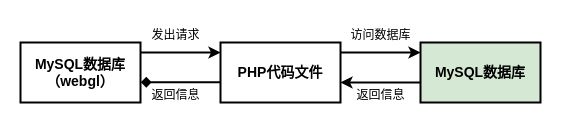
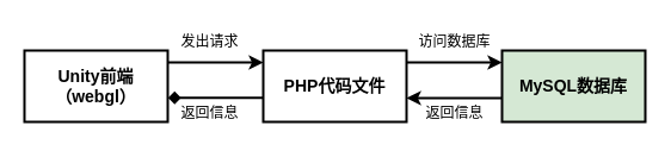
  <mxCell id="0" />
  <mxCell id="1" parent="0" />
  <mxCell id="2" value="" style="edgeStyle=orthogonalEdgeStyle;rounded=0;orthogonalLoop=1;jettySize=auto;html=1;strokeWidth=2;fontSize=14;fontStyle=1" edge="1" parent="1"><mxGeometry relative="1" as="geometry"><mxPoint x="140" y="52" as="sourcePoint" /><mxPoint x="220" y="52" as="targetPoint" /></mxGeometry></mxCell>
- <mxCell id="3" value="MySQL数据库&lt;br style=&quot;font-size: 14px;&quot;&gt;（webgl）" style="rounded=0;whiteSpace=wrap;html=1;strokeWidth=2;fontSize=14;fontStyle=1" vertex="1" parent="1"><mxGeometry x="20" y="42" width="120" height="60" as="geometry" /></mxCell>
+ <mxCell id="3" value="Unity前端&lt;br style=&quot;font-size: 14px;&quot;&gt;（webgl）" style="rounded=0;whiteSpace=wrap;html=1;strokeWidth=2;fontSize=14;fontStyle=1" vertex="1" parent="1"><mxGeometry x="20" y="42" width="120" height="60" as="geometry" /></mxCell>
  <mxCell id="4" value="" style="edgeStyle=orthogonalEdgeStyle;rounded=0;orthogonalLoop=1;jettySize=auto;html=1;strokeWidth=2;fontSize=14;fontStyle=1" edge="1" parent="1"><mxGeometry relative="1" as="geometry"><mxPoint x="340" y="52" as="sourcePoint" /><mxPoint x="420" y="52" as="targetPoint" /></mxGeometry></mxCell>
  <mxCell id="5" value="PHP代码文件" style="rounded=0;whiteSpace=wrap;html=1;strokeWidth=2;fontSize=14;fontStyle=1" vertex="1" parent="1"><mxGeometry x="220" y="42" width="120" height="60" as="geometry" /></mxCell>
  <mxCell id="6" value="MySQL数据库" style="rounded=0;whiteSpace=wrap;html=1;strokeWidth=2;fontSize=14;fontStyle=1;fillColor=#d5e8d4;" vertex="1" parent="1"><mxGeometry x="420" y="42" width="120" height="60" as="geometry" /></mxCell>
  <mxCell id="7" value="" style="edgeStyle=orthogonalEdgeStyle;rounded=0;orthogonalLoop=1;jettySize=auto;html=1;exitX=-0.003;exitY=0.663;exitDx=0;exitDy=0;exitPerimeter=0;entryX=1.003;entryY=0.663;entryDx=0;entryDy=0;entryPerimeter=0;strokeWidth=2;fontSize=14;fontStyle=1;endArrow=diamond;" edge="1" parent="1" source="5" target="3"><mxGeometry relative="1" as="geometry"><mxPoint x="150" y="62" as="sourcePoint" /><mxPoint x="230" y="62" as="targetPoint" /></mxGeometry></mxCell>
  <mxCell id="8" value="" style="edgeStyle=orthogonalEdgeStyle;rounded=0;orthogonalLoop=1;jettySize=auto;html=1;exitX=-0.003;exitY=0.663;exitDx=0;exitDy=0;exitPerimeter=0;entryX=1.003;entryY=0.663;entryDx=0;entryDy=0;entryPerimeter=0;strokeWidth=2;fontSize=14;fontStyle=1" edge="1" parent="1"><mxGeometry relative="1" as="geometry"><mxPoint x="420" y="82" as="sourcePoint" /><mxPoint x="340" y="82" as="targetPoint" /></mxGeometry></mxCell>
  <mxCell id="9" value="发出请求" style="text;html=1;align=center;verticalAlign=middle;resizable=0;points=[];autosize=1;strokeColor=none;fillColor=none;" vertex="1" parent="1"><mxGeometry x="140" y="20" width="70" height="30" as="geometry" /></mxCell>
  <mxCell id="10" value="访问数据库" style="text;html=1;align=center;verticalAlign=middle;resizable=0;points=[];autosize=1;strokeColor=none;fillColor=none;" vertex="1" parent="1"><mxGeometry x="340" y="20" width="80" height="30" as="geometry" /></mxCell>
  <mxCell id="11" value="返回信息" style="text;html=1;align=center;verticalAlign=middle;resizable=0;points=[];autosize=1;strokeColor=none;fillColor=none;" vertex="1" parent="1"><mxGeometry x="345" y="80" width="70" height="30" as="geometry" /></mxCell>
  <mxCell id="12" value="返回信息" style="text;html=1;align=center;verticalAlign=middle;resizable=0;points=[];autosize=1;strokeColor=none;fillColor=none;" vertex="1" parent="1"><mxGeometry x="140" y="80" width="70" height="30" as="geometry" /></mxCell>
